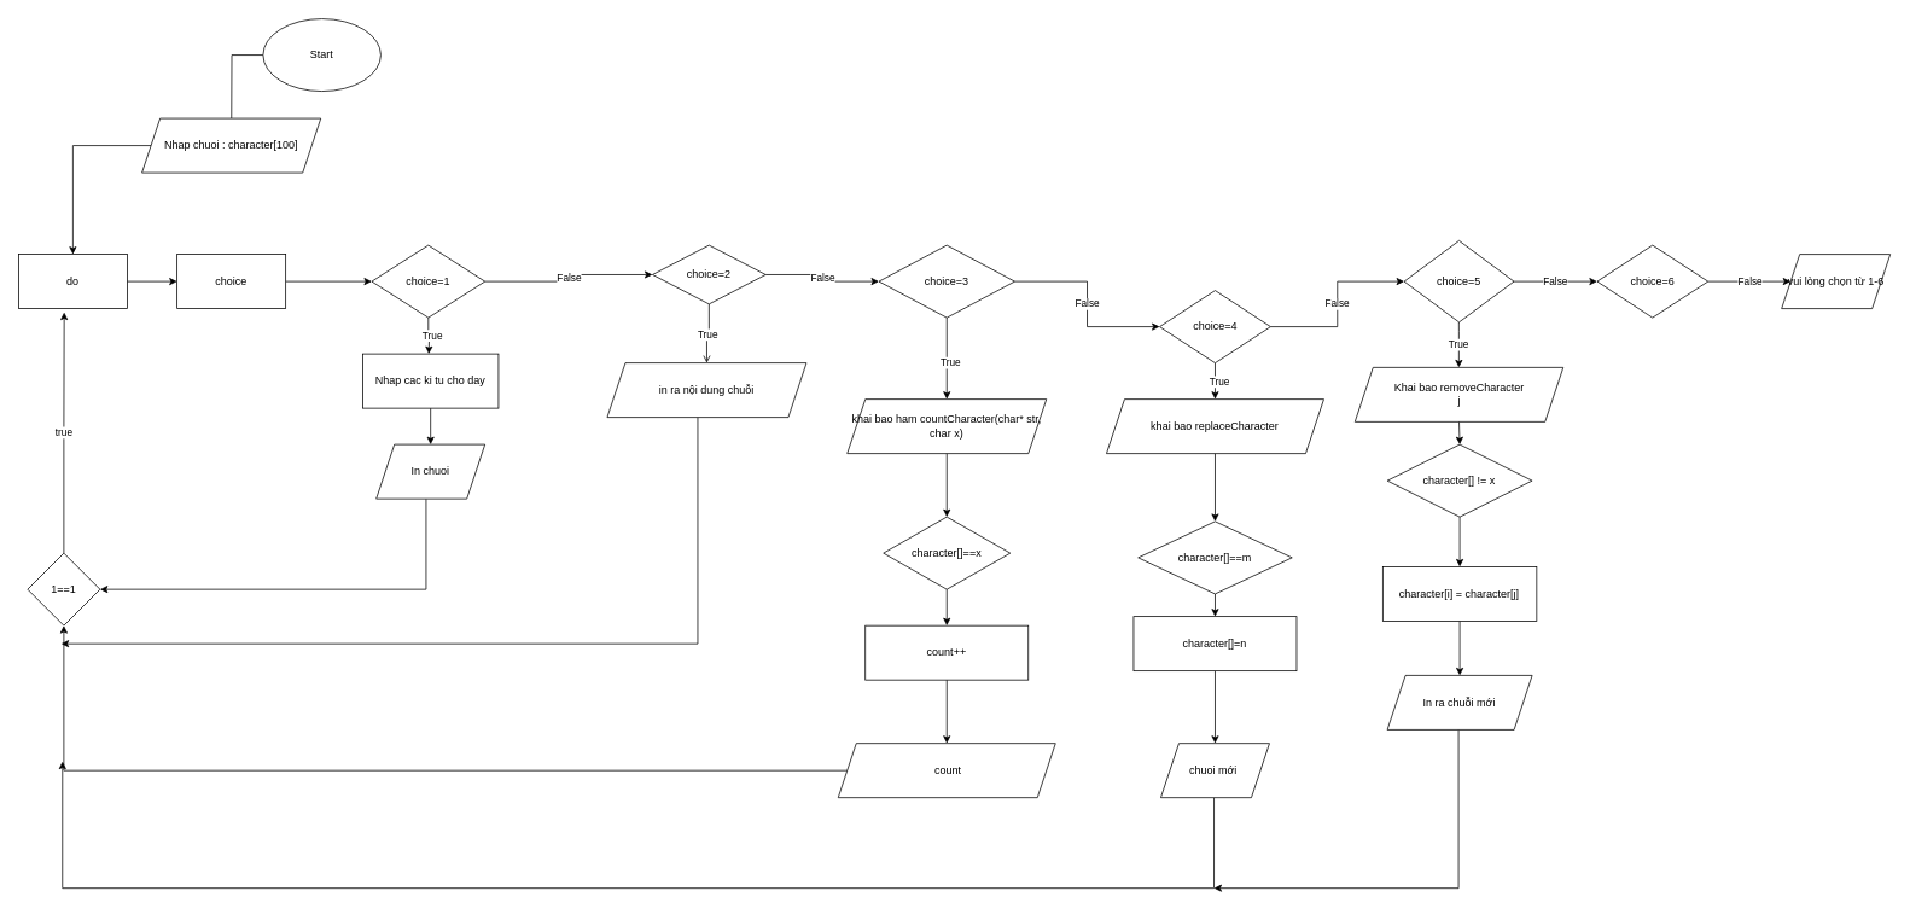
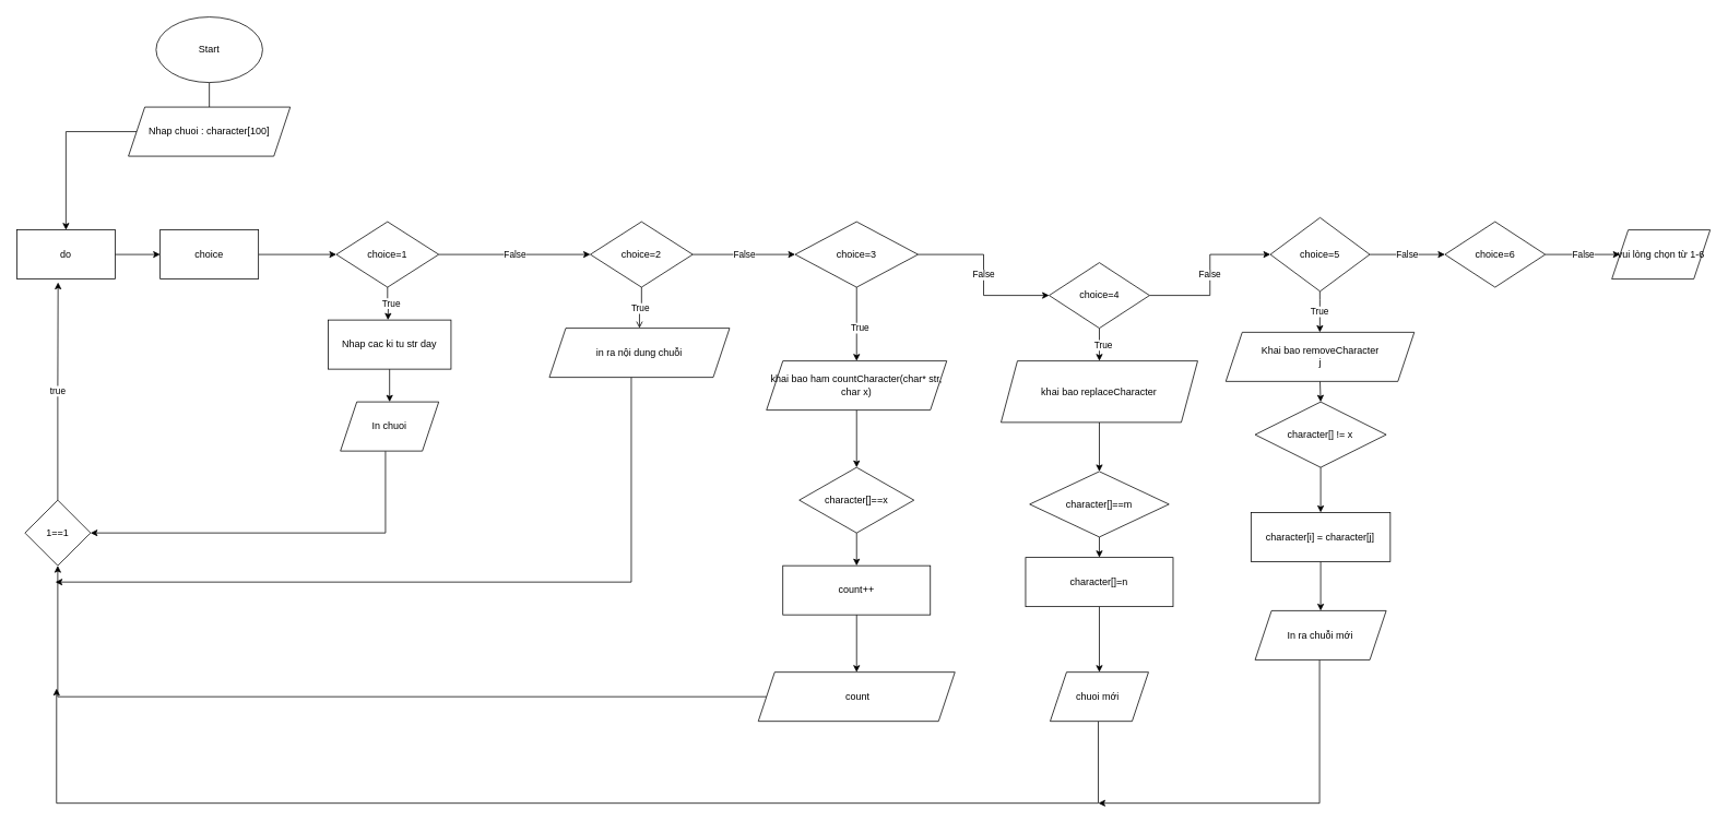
  <mxCell id="0" />
  <mxCell id="1" parent="0" />
  <mxCell id="2" style="edgeStyle=orthogonalEdgeStyle;rounded=0;orthogonalLoop=1;jettySize=auto;html=1;" edge="1" parent="1" source="3"><mxGeometry relative="1" as="geometry"><mxPoint x="255" y="160" as="targetPoint" /></mxGeometry></mxCell>
- <mxCell id="3" value="Start" style="ellipse;whiteSpace=wrap;html=1;" vertex="1" parent="1"><mxGeometry x="290" y="20" width="130" height="80" as="geometry" /></mxCell>
+ <mxCell id="3" value="Start" style="ellipse;whiteSpace=wrap;html=1;" vertex="1" parent="1"><mxGeometry x="190" y="20" width="130" height="80" as="geometry" /></mxCell>
  <mxCell id="4" style="edgeStyle=orthogonalEdgeStyle;rounded=0;orthogonalLoop=1;jettySize=auto;html=1;entryX=0.5;entryY=0;entryDx=0;entryDy=0;" edge="1" parent="1" source="5" target="60"><mxGeometry relative="1" as="geometry" /></mxCell>
  <mxCell id="5" value="Nhap chuoi : character[100]" style="shape=parallelogram;perimeter=parallelogramPerimeter;whiteSpace=wrap;html=1;fixedSize=1;" vertex="1" parent="1"><mxGeometry x="156.25" y="130" width="197.5" height="60" as="geometry" /></mxCell>
  <mxCell id="6" style="edgeStyle=orthogonalEdgeStyle;rounded=0;orthogonalLoop=1;jettySize=auto;html=1;exitX=0.5;exitY=1;exitDx=0;exitDy=0;" edge="1" parent="1" source="9"><mxGeometry relative="1" as="geometry"><mxPoint x="473" y="390" as="targetPoint" /></mxGeometry></mxCell>
  <mxCell id="7" value="True" style="edgeLabel;html=1;align=center;verticalAlign=middle;resizable=0;points=[];" vertex="1" connectable="0" parent="6"><mxGeometry x="-0.088" y="3" relative="1" as="geometry"><mxPoint x="1" as="offset" /></mxGeometry></mxCell>
  <mxCell id="8" value="False" style="edgeStyle=orthogonalEdgeStyle;rounded=0;orthogonalLoop=1;jettySize=auto;html=1;" edge="1" parent="1" source="9" target="13"><mxGeometry relative="1" as="geometry" /></mxCell>
  <mxCell id="9" value="choice=1" style="rhombus;whiteSpace=wrap;html=1;" vertex="1" parent="1"><mxGeometry x="410" y="270" width="125" height="80" as="geometry" /></mxCell>
  <mxCell id="10" style="edgeStyle=orthogonalEdgeStyle;rounded=0;orthogonalLoop=1;jettySize=auto;html=1;exitX=0.5;exitY=1;exitDx=0;exitDy=0;entryX=0.5;entryY=0;entryDx=0;entryDy=0;endArrow=open;" edge="1" parent="1" source="13" target="25"><mxGeometry relative="1" as="geometry"><mxPoint x="90" y="620" as="targetPoint" /><mxPoint x="290" y="630" as="sourcePoint" /></mxGeometry></mxCell>
  <mxCell id="11" value="True" style="edgeLabel;html=1;align=center;verticalAlign=middle;resizable=0;points=[];" vertex="1" connectable="0" parent="10"><mxGeometry x="0.074" relative="1" as="geometry"><mxPoint as="offset" /></mxGeometry></mxCell>
  <mxCell id="12" value="False" style="edgeStyle=orthogonalEdgeStyle;rounded=0;orthogonalLoop=1;jettySize=auto;html=1;" edge="1" parent="1" source="13" target="17"><mxGeometry relative="1" as="geometry" /></mxCell>
- <mxCell id="13" value="choice=2" style="rhombus;whiteSpace=wrap;html=1;" vertex="1" parent="1"><mxGeometry x="720" y="270" width="125" height="65" as="geometry" /></mxCell>
+ <mxCell id="13" value="choice=2" style="rhombus;whiteSpace=wrap;html=1;" vertex="1" parent="1"><mxGeometry x="720" y="270" width="125" height="80" as="geometry" /></mxCell>
  <mxCell id="14" style="edgeStyle=orthogonalEdgeStyle;rounded=0;orthogonalLoop=1;jettySize=auto;html=1;exitX=0.5;exitY=1;exitDx=0;exitDy=0;entryX=0.5;entryY=0;entryDx=0;entryDy=0;" edge="1" parent="1" source="17" target="19"><mxGeometry relative="1" as="geometry"><mxPoint x="90" y="780" as="targetPoint" /><mxPoint x="860" y="760" as="sourcePoint" /></mxGeometry></mxCell>
  <mxCell id="15" value="True" style="edgeLabel;html=1;align=center;verticalAlign=middle;resizable=0;points=[];" vertex="1" connectable="0" parent="14"><mxGeometry x="0.099" y="3" relative="1" as="geometry"><mxPoint as="offset" /></mxGeometry></mxCell>
  <mxCell id="16" value="False" style="edgeStyle=orthogonalEdgeStyle;rounded=0;orthogonalLoop=1;jettySize=auto;html=1;" edge="1" parent="1" source="17" target="29"><mxGeometry relative="1" as="geometry" /></mxCell>
  <mxCell id="17" value="choice=3" style="rhombus;whiteSpace=wrap;html=1;" vertex="1" parent="1"><mxGeometry x="970" y="270" width="150" height="80" as="geometry" /></mxCell>
  <mxCell id="18" value="" style="edgeStyle=orthogonalEdgeStyle;rounded=0;orthogonalLoop=1;jettySize=auto;html=1;" edge="1" parent="1" source="19" target="41"><mxGeometry relative="1" as="geometry" /></mxCell>
  <mxCell id="19" value="khai bao ham&amp;nbsp;countCharacter(char* str, char x)" style="shape=parallelogram;perimeter=parallelogramPerimeter;whiteSpace=wrap;html=1;fixedSize=1;" vertex="1" parent="1"><mxGeometry x="935" y="440" width="220" height="60" as="geometry" /></mxCell>
  <mxCell id="20" style="edgeStyle=orthogonalEdgeStyle;rounded=0;orthogonalLoop=1;jettySize=auto;html=1;exitX=0.5;exitY=1;exitDx=0;exitDy=0;entryX=0.5;entryY=0;entryDx=0;entryDy=0;" edge="1" parent="1" source="21" target="23"><mxGeometry relative="1" as="geometry"><mxPoint x="-130" y="460" as="targetPoint" /></mxGeometry></mxCell>
- <mxCell id="21" value="Nhap cac ki tu cho day" style="rounded=0;whiteSpace=wrap;html=1;" vertex="1" parent="1"><mxGeometry x="400" y="390" width="150" height="60" as="geometry" /></mxCell>
+ <mxCell id="21" value="Nhap cac ki tu str day" style="rounded=0;whiteSpace=wrap;html=1;" vertex="1" parent="1"><mxGeometry x="400" y="390" width="150" height="60" as="geometry" /></mxCell>
  <mxCell id="22" style="edgeStyle=orthogonalEdgeStyle;rounded=0;orthogonalLoop=1;jettySize=auto;html=1;" edge="1" parent="1" source="23" target="62"><mxGeometry relative="1" as="geometry"><mxPoint x="475" y="670" as="targetPoint" /><Array as="points"><mxPoint x="470" y="650" /></Array></mxGeometry></mxCell>
  <mxCell id="23" value="In chuoi" style="shape=parallelogram;perimeter=parallelogramPerimeter;whiteSpace=wrap;html=1;fixedSize=1;" vertex="1" parent="1"><mxGeometry x="415" y="490" width="120" height="60" as="geometry" /></mxCell>
  <mxCell id="24" style="edgeStyle=orthogonalEdgeStyle;rounded=0;orthogonalLoop=1;jettySize=auto;html=1;" edge="1" parent="1" source="25"><mxGeometry relative="1" as="geometry"><mxPoint x="67.091" y="710" as="targetPoint" /><Array as="points"><mxPoint x="770" y="710" /></Array></mxGeometry></mxCell>
  <mxCell id="25" value="in ra nội dung chuỗi" style="shape=parallelogram;perimeter=parallelogramPerimeter;whiteSpace=wrap;html=1;fixedSize=1;" vertex="1" parent="1"><mxGeometry x="670" y="400" width="220" height="60" as="geometry" /></mxCell>
  <mxCell id="26" style="edgeStyle=orthogonalEdgeStyle;rounded=0;orthogonalLoop=1;jettySize=auto;html=1;entryX=0.5;entryY=0;entryDx=0;entryDy=0;exitX=0.5;exitY=1;exitDx=0;exitDy=0;" edge="1" parent="1" source="29" target="32"><mxGeometry relative="1" as="geometry"><mxPoint x="1990" y="930" as="targetPoint" /><mxPoint x="2740" y="670" as="sourcePoint" /></mxGeometry></mxCell>
  <mxCell id="27" value="True" style="edgeLabel;html=1;align=center;verticalAlign=middle;resizable=0;points=[];" vertex="1" connectable="0" parent="26"><mxGeometry x="-0.007" y="2" relative="1" as="geometry"><mxPoint x="2" as="offset" /></mxGeometry></mxCell>
  <mxCell id="28" value="False" style="edgeStyle=orthogonalEdgeStyle;rounded=0;orthogonalLoop=1;jettySize=auto;html=1;" edge="1" parent="1" source="29" target="34"><mxGeometry relative="1" as="geometry" /></mxCell>
  <mxCell id="29" value="choice=4" style="rhombus;whiteSpace=wrap;html=1;" vertex="1" parent="1"><mxGeometry x="1280" y="320" width="122.5" height="80" as="geometry" /></mxCell>
  <mxCell id="30" style="edgeStyle=orthogonalEdgeStyle;rounded=0;orthogonalLoop=1;jettySize=auto;html=1;exitX=0.5;exitY=1;exitDx=0;exitDy=0;entryX=0.5;entryY=0;entryDx=0;entryDy=0;" edge="1" parent="1" source="46" target="48"><mxGeometry relative="1" as="geometry"><mxPoint x="-380" y="950" as="targetPoint" /><mxPoint x="-340" y="950" as="sourcePoint" /></mxGeometry></mxCell>
  <mxCell id="31" style="edgeStyle=orthogonalEdgeStyle;rounded=0;orthogonalLoop=1;jettySize=auto;html=1;entryX=0.5;entryY=0;entryDx=0;entryDy=0;exitX=0.5;exitY=1;exitDx=0;exitDy=0;" edge="1" parent="1" source="32" target="46"><mxGeometry relative="1" as="geometry"><mxPoint x="1710" y="930" as="targetPoint" /></mxGeometry></mxCell>
- <mxCell id="32" value="khai bao&amp;nbsp;replaceCharacter" style="shape=parallelogram;perimeter=parallelogramPerimeter;whiteSpace=wrap;html=1;fixedSize=1;" vertex="1" parent="1"><mxGeometry x="1221.25" y="440" width="240" height="60" as="geometry" /></mxCell>
+ <mxCell id="32" value="khai bao&amp;nbsp;replaceCharacter" style="shape=parallelogram;perimeter=parallelogramPerimeter;whiteSpace=wrap;html=1;fixedSize=1;" vertex="1" parent="1"><mxGeometry x="1221.25" y="440" width="240" height="75" as="geometry" /></mxCell>
  <mxCell id="33" value="False" style="edgeStyle=orthogonalEdgeStyle;rounded=0;orthogonalLoop=1;jettySize=auto;html=1;" edge="1" parent="1" source="34" target="39"><mxGeometry relative="1" as="geometry" /></mxCell>
  <mxCell id="34" value="choice=5" style="rhombus;whiteSpace=wrap;html=1;" vertex="1" parent="1"><mxGeometry x="1550" y="265" width="121.25" height="90" as="geometry" /></mxCell>
  <mxCell id="35" style="edgeStyle=orthogonalEdgeStyle;rounded=0;orthogonalLoop=1;jettySize=auto;html=1;entryX=0.5;entryY=0;entryDx=0;entryDy=0;exitX=0.5;exitY=1;exitDx=0;exitDy=0;" edge="1" parent="1" source="36" target="50"><mxGeometry relative="1" as="geometry"><mxPoint x="1441.37" y="435" as="targetPoint" /></mxGeometry></mxCell>
  <mxCell id="36" value="Khai bao&amp;nbsp;removeCharacter&lt;br&gt;j" style="shape=parallelogram;perimeter=parallelogramPerimeter;whiteSpace=wrap;html=1;fixedSize=1;" vertex="1" parent="1"><mxGeometry x="1495.62" y="405" width="230" height="60" as="geometry" /></mxCell>
  <mxCell id="37" value="True" style="edgeStyle=orthogonalEdgeStyle;rounded=0;orthogonalLoop=1;jettySize=auto;html=1;" edge="1" parent="1" target="36"><mxGeometry relative="1" as="geometry"><mxPoint x="1610.37" y="355" as="sourcePoint" /><Array as="points"><mxPoint x="1610.37" y="365" /><mxPoint x="1610.37" y="365" /></Array></mxGeometry></mxCell>
  <mxCell id="38" value="False" style="edgeStyle=orthogonalEdgeStyle;rounded=0;orthogonalLoop=1;jettySize=auto;html=1;" edge="1" parent="1" source="39" target="61"><mxGeometry relative="1" as="geometry" /></mxCell>
  <mxCell id="39" value="choice=6" style="rhombus;whiteSpace=wrap;html=1;" vertex="1" parent="1"><mxGeometry x="1763" y="270" width="122.5" height="80" as="geometry" /></mxCell>
  <mxCell id="40" value="" style="edgeStyle=orthogonalEdgeStyle;rounded=0;orthogonalLoop=1;jettySize=auto;html=1;" edge="1" parent="1" source="41" target="43"><mxGeometry relative="1" as="geometry" /></mxCell>
  <mxCell id="41" value="character[]==x" style="rhombus;whiteSpace=wrap;html=1;" vertex="1" parent="1"><mxGeometry x="975" y="570" width="140" height="80" as="geometry" /></mxCell>
  <mxCell id="42" value="" style="edgeStyle=orthogonalEdgeStyle;rounded=0;orthogonalLoop=1;jettySize=auto;html=1;" edge="1" parent="1" source="43" target="45"><mxGeometry relative="1" as="geometry" /></mxCell>
  <mxCell id="43" value="count++" style="rounded=0;whiteSpace=wrap;html=1;" vertex="1" parent="1"><mxGeometry x="955" y="690" width="180" height="60" as="geometry" /></mxCell>
  <mxCell id="44" style="edgeStyle=orthogonalEdgeStyle;rounded=0;orthogonalLoop=1;jettySize=auto;html=1;entryX=0.5;entryY=1;entryDx=0;entryDy=0;" edge="1" parent="1" source="45" target="62"><mxGeometry relative="1" as="geometry" /></mxCell>
  <mxCell id="45" value="&amp;nbsp;count" style="shape=parallelogram;perimeter=parallelogramPerimeter;whiteSpace=wrap;html=1;fixedSize=1;" vertex="1" parent="1"><mxGeometry x="925" y="820" width="240" height="60" as="geometry" /></mxCell>
  <mxCell id="46" value="character[]==m" style="rhombus;whiteSpace=wrap;html=1;" vertex="1" parent="1"><mxGeometry x="1256.25" y="575" width="170" height="80" as="geometry" /></mxCell>
  <mxCell id="47" value="" style="edgeStyle=orthogonalEdgeStyle;rounded=0;orthogonalLoop=1;jettySize=auto;html=1;" edge="1" parent="1" source="48" target="58"><mxGeometry relative="1" as="geometry" /></mxCell>
  <mxCell id="48" value="character[]=n" style="rounded=0;whiteSpace=wrap;html=1;" vertex="1" parent="1"><mxGeometry x="1251.25" y="680" width="180" height="60" as="geometry" /></mxCell>
  <mxCell id="49" style="edgeStyle=orthogonalEdgeStyle;rounded=0;orthogonalLoop=1;jettySize=auto;html=1;exitX=0.5;exitY=1;exitDx=0;exitDy=0;entryX=0.5;entryY=0;entryDx=0;entryDy=0;" edge="1" parent="1" source="50" target="52"><mxGeometry relative="1" as="geometry"><mxPoint x="1231.37" y="435" as="targetPoint" /></mxGeometry></mxCell>
  <mxCell id="50" value="character[] != x" style="rhombus;whiteSpace=wrap;html=1;" vertex="1" parent="1"><mxGeometry x="1531.37" y="490" width="160" height="80" as="geometry" /></mxCell>
  <mxCell id="51" value="" style="edgeStyle=orthogonalEdgeStyle;rounded=0;orthogonalLoop=1;jettySize=auto;html=1;" edge="1" parent="1" source="52" target="54"><mxGeometry relative="1" as="geometry" /></mxCell>
  <mxCell id="52" value="character[i] = character[j]" style="rounded=0;whiteSpace=wrap;html=1;" vertex="1" parent="1"><mxGeometry x="1526.37" y="625" width="170" height="60" as="geometry" /></mxCell>
  <mxCell id="53" style="edgeStyle=orthogonalEdgeStyle;rounded=0;orthogonalLoop=1;jettySize=auto;html=1;" edge="1" parent="1" source="54"><mxGeometry relative="1" as="geometry"><mxPoint x="1340" y="980" as="targetPoint" /><Array as="points"><mxPoint x="1610" y="980" /></Array></mxGeometry></mxCell>
  <mxCell id="54" value="In ra chuỗi mới" style="shape=parallelogram;perimeter=parallelogramPerimeter;whiteSpace=wrap;html=1;fixedSize=1;" vertex="1" parent="1"><mxGeometry x="1531.37" y="745" width="160" height="60" as="geometry" /></mxCell>
  <mxCell id="55" value="" style="edgeStyle=orthogonalEdgeStyle;rounded=0;orthogonalLoop=1;jettySize=auto;html=1;" edge="1" parent="1" source="56" target="9"><mxGeometry relative="1" as="geometry" /></mxCell>
  <mxCell id="56" value="choice" style="rounded=0;whiteSpace=wrap;html=1;" vertex="1" parent="1"><mxGeometry x="195" y="280" width="120" height="60" as="geometry" /></mxCell>
  <mxCell id="57" style="edgeStyle=orthogonalEdgeStyle;rounded=0;orthogonalLoop=1;jettySize=auto;html=1;" edge="1" parent="1" source="58"><mxGeometry relative="1" as="geometry"><mxPoint x="68.545" y="840" as="targetPoint" /><Array as="points"><mxPoint x="1340" y="980" /></Array></mxGeometry></mxCell>
  <mxCell id="58" value="chuoi mới&amp;nbsp;" style="shape=parallelogram;perimeter=parallelogramPerimeter;whiteSpace=wrap;html=1;fixedSize=1;rounded=0;" vertex="1" parent="1"><mxGeometry x="1281.25" y="820" width="120" height="60" as="geometry" /></mxCell>
  <mxCell id="59" style="edgeStyle=orthogonalEdgeStyle;rounded=0;orthogonalLoop=1;jettySize=auto;html=1;entryX=0;entryY=0.5;entryDx=0;entryDy=0;" edge="1" parent="1" source="60" target="56"><mxGeometry relative="1" as="geometry" /></mxCell>
  <mxCell id="60" value="do" style="rounded=0;whiteSpace=wrap;html=1;" vertex="1" parent="1"><mxGeometry x="20" y="280" width="120" height="60" as="geometry" /></mxCell>
  <mxCell id="61" value="vui lòng chọn từ 1-6" style="shape=parallelogram;perimeter=parallelogramPerimeter;whiteSpace=wrap;html=1;fixedSize=1;" vertex="1" parent="1"><mxGeometry x="1966.75" y="280" width="120" height="60" as="geometry" /></mxCell>
  <mxCell id="62" value="1==1" style="rhombus;whiteSpace=wrap;html=1;" vertex="1" parent="1"><mxGeometry x="30" y="610" width="80" height="80" as="geometry" /></mxCell>
  <mxCell id="63" value="true" style="edgeStyle=orthogonalEdgeStyle;rounded=0;orthogonalLoop=1;jettySize=auto;html=1;entryX=0.42;entryY=1.067;entryDx=0;entryDy=0;entryPerimeter=0;" edge="1" parent="1" source="62" target="60"><mxGeometry relative="1" as="geometry" /></mxCell>
